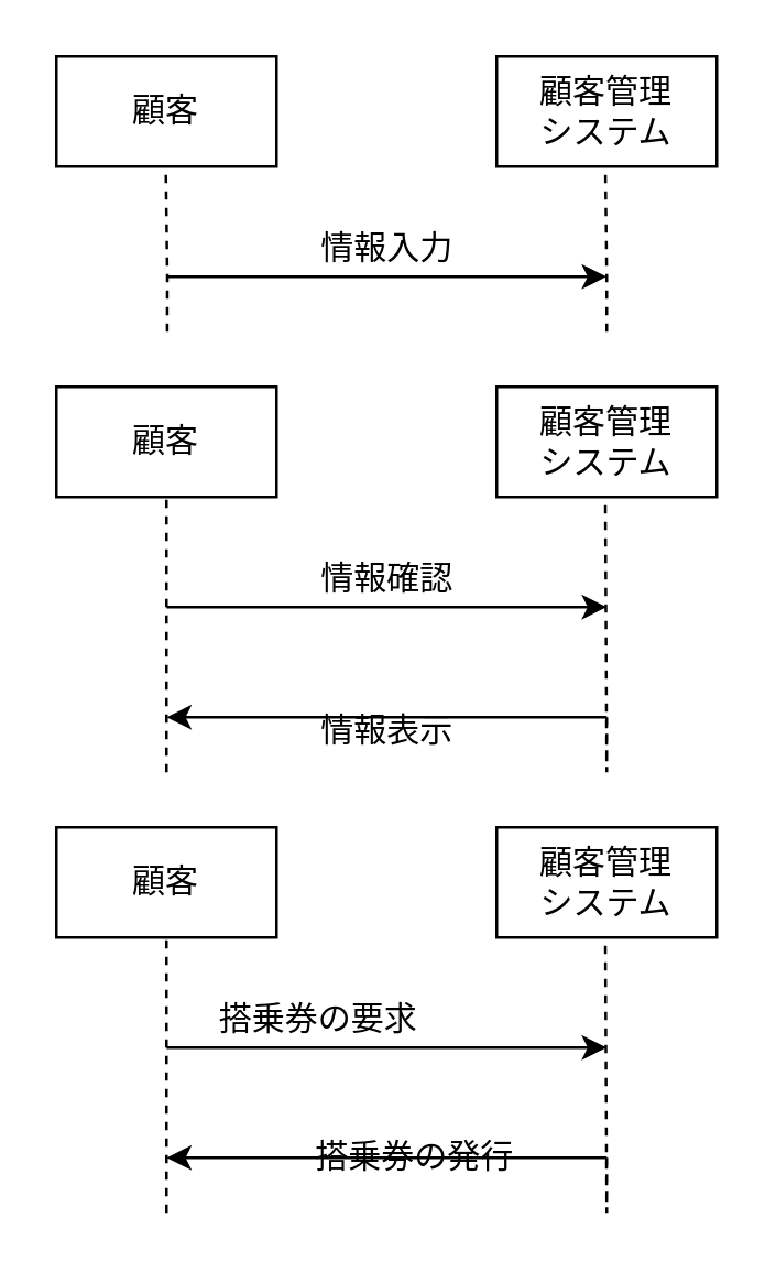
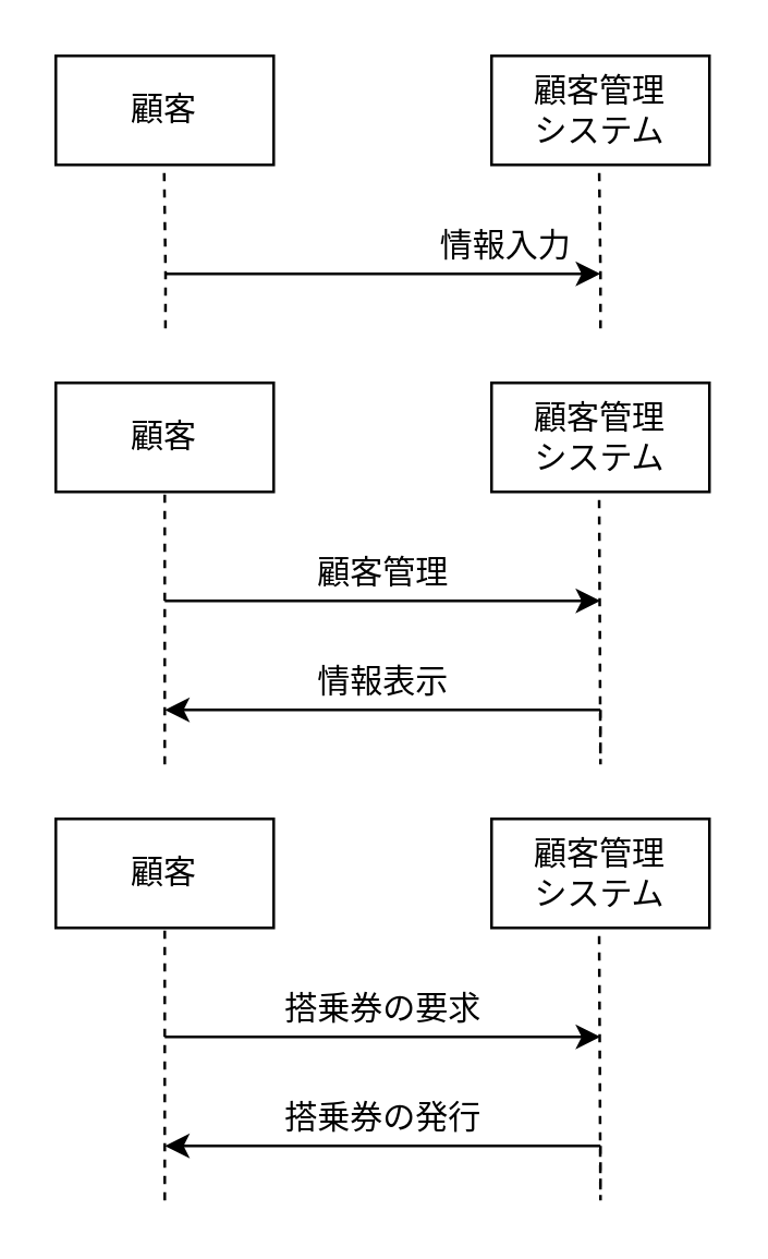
  <mxCell id="0" />
  <mxCell id="1" parent="0" />
  <mxCell id="2" value="顧客" style="rounded=0;whiteSpace=wrap;html=1;" parent="1" vertex="1"><mxGeometry x="20" y="20" width="80" height="40" as="geometry" /></mxCell>
  <mxCell id="3" value="顧客管理&lt;br&gt;システム" style="rounded=0;whiteSpace=wrap;html=1;" parent="1" vertex="1"><mxGeometry x="180" y="20" width="80" height="40" as="geometry" /></mxCell>
  <mxCell id="4" value="" style="endArrow=none;dashed=1;html=1;rounded=0;edgeStyle=orthogonalEdgeStyle;entryX=0.5;entryY=1;entryDx=0;entryDy=0;" parent="1" edge="1"><mxGeometry width="50" height="50" relative="1" as="geometry"><mxPoint x="220" y="120" as="sourcePoint" /><mxPoint x="219.5" y="60" as="targetPoint" /><Array as="points"><mxPoint x="220" y="100" /><mxPoint x="220" y="100" /></Array></mxGeometry></mxCell>
  <mxCell id="5" value="" style="endArrow=classic;html=1;rounded=0;edgeStyle=orthogonalEdgeStyle;" parent="1" edge="1"><mxGeometry width="50" height="50" relative="1" as="geometry"><mxPoint x="60" y="100" as="sourcePoint" /><mxPoint x="220" y="100" as="targetPoint" /></mxGeometry></mxCell>
- <mxCell id="6" value="情報入力" style="text;html=1;align=center;verticalAlign=middle;resizable=0;points=[];autosize=1;strokeColor=none;fillColor=none;" parent="1" vertex="1"><mxGeometry x="110" y="80" width="60" height="20" as="geometry" /></mxCell>
+ <mxCell id="6" value="情報入力" style="text;html=1;align=center;verticalAlign=middle;resizable=0;points=[];autosize=1;strokeColor=none;fillColor=none;" parent="1" vertex="1"><mxGeometry x="155" y="80" width="60" height="20" as="geometry" /></mxCell>
  <mxCell id="7" value="" style="endArrow=classic;html=1;rounded=0;edgeStyle=orthogonalEdgeStyle;" edge="1" parent="1"><mxGeometry width="50" height="50" relative="1" as="geometry"><mxPoint x="60" y="220" as="sourcePoint" /><mxPoint x="220" y="220" as="targetPoint" /></mxGeometry></mxCell>
- <mxCell id="8" value="情報確認" style="text;html=1;align=center;verticalAlign=middle;resizable=0;points=[];autosize=1;strokeColor=none;fillColor=none;" vertex="1" parent="1"><mxGeometry x="110" y="200" width="60" height="20" as="geometry" /></mxCell>
- <mxCell id="9" value="情報表示" style="text;html=1;align=center;verticalAlign=middle;resizable=0;points=[];autosize=1;strokeColor=none;fillColor=none;" vertex="1" parent="1"><mxGeometry x="110" y="255" width="60" height="20" as="geometry" /></mxCell>
+ <mxCell id="8" value="顧客管理" style="text;html=1;align=center;verticalAlign=middle;resizable=0;points=[];autosize=1;strokeColor=none;fillColor=none;" vertex="1" parent="1"><mxGeometry x="110" y="200" width="60" height="20" as="geometry" /></mxCell>
+ <mxCell id="9" value="情報表示" style="text;html=1;align=center;verticalAlign=middle;resizable=0;points=[];autosize=1;strokeColor=none;fillColor=none;" vertex="1" parent="1"><mxGeometry x="110" y="240" width="60" height="20" as="geometry" /></mxCell>
  <mxCell id="10" value="" style="endArrow=classic;html=1;rounded=0;edgeStyle=orthogonalEdgeStyle;" edge="1" parent="1"><mxGeometry width="50" height="50" relative="1" as="geometry"><mxPoint x="220" y="260" as="sourcePoint" /><mxPoint x="60" y="260" as="targetPoint" /></mxGeometry></mxCell>
  <mxCell id="11" value="顧客" style="rounded=0;whiteSpace=wrap;html=1;" vertex="1" parent="1"><mxGeometry x="20" y="140" width="80" height="40" as="geometry" /></mxCell>
  <mxCell id="12" value="顧客管理&lt;br&gt;システム" style="rounded=0;whiteSpace=wrap;html=1;" vertex="1" parent="1"><mxGeometry x="180" y="140" width="80" height="40" as="geometry" /></mxCell>
  <mxCell id="13" value="" style="endArrow=none;dashed=1;html=1;rounded=0;edgeStyle=orthogonalEdgeStyle;entryX=0.5;entryY=1;entryDx=0;entryDy=0;" edge="1" parent="1" target="11"><mxGeometry width="50" height="50" relative="1" as="geometry"><mxPoint x="60" y="280" as="sourcePoint" /><mxPoint x="380" y="250" as="targetPoint" /><Array as="points"><mxPoint x="60" y="270" /><mxPoint x="60" y="270" /></Array></mxGeometry></mxCell>
  <mxCell id="14" value="" style="endArrow=none;dashed=1;html=1;rounded=0;edgeStyle=orthogonalEdgeStyle;entryX=0.5;entryY=1;entryDx=0;entryDy=0;" edge="1" parent="1"><mxGeometry width="50" height="50" relative="1" as="geometry"><mxPoint x="220" y="260" as="sourcePoint" /><mxPoint x="219.5" y="180" as="targetPoint" /><Array as="points"><mxPoint x="220" y="280" /><mxPoint x="220" y="280" /></Array></mxGeometry></mxCell>
  <mxCell id="15" value="" style="endArrow=none;dashed=1;html=1;rounded=0;edgeStyle=orthogonalEdgeStyle;entryX=0.5;entryY=1;entryDx=0;entryDy=0;" edge="1" parent="1"><mxGeometry width="50" height="50" relative="1" as="geometry"><mxPoint x="60.25" y="120" as="sourcePoint" /><mxPoint x="59.75" y="60" as="targetPoint" /><Array as="points"><mxPoint x="60.25" y="100" /><mxPoint x="60.25" y="100" /></Array></mxGeometry></mxCell>
  <mxCell id="16" value="" style="endArrow=classic;html=1;rounded=0;edgeStyle=orthogonalEdgeStyle;" edge="1" parent="1"><mxGeometry width="50" height="50" relative="1" as="geometry"><mxPoint x="60" y="380" as="sourcePoint" /><mxPoint x="220" y="380" as="targetPoint" /></mxGeometry></mxCell>
- <mxCell id="17" value="搭乗券の要求" style="text;html=1;align=center;verticalAlign=middle;resizable=0;points=[];autosize=1;strokeColor=none;fillColor=none;" vertex="1" parent="1"><mxGeometry x="70" y="360" width="90" height="20" as="geometry" /></mxCell>
- <mxCell id="18" value="搭乗券の発行" style="text;html=1;align=center;verticalAlign=middle;resizable=0;points=[];autosize=1;strokeColor=none;fillColor=none;" vertex="1" parent="1"><mxGeometry x="105" y="410" width="90" height="20" as="geometry" /></mxCell>
+ <mxCell id="17" value="搭乗券の要求" style="text;html=1;align=center;verticalAlign=middle;resizable=0;points=[];autosize=1;strokeColor=none;fillColor=none;" vertex="1" parent="1"><mxGeometry x="95" y="360" width="90" height="20" as="geometry" /></mxCell>
+ <mxCell id="18" value="搭乗券の発行" style="text;html=1;align=center;verticalAlign=middle;resizable=0;points=[];autosize=1;strokeColor=none;fillColor=none;" vertex="1" parent="1"><mxGeometry x="95" y="400" width="90" height="20" as="geometry" /></mxCell>
  <mxCell id="19" value="" style="endArrow=classic;html=1;rounded=0;edgeStyle=orthogonalEdgeStyle;" edge="1" parent="1"><mxGeometry width="50" height="50" relative="1" as="geometry"><mxPoint x="220" y="420" as="sourcePoint" /><mxPoint x="60" y="420" as="targetPoint" /></mxGeometry></mxCell>
  <mxCell id="20" value="顧客" style="rounded=0;whiteSpace=wrap;html=1;" vertex="1" parent="1"><mxGeometry x="20" y="300" width="80" height="40" as="geometry" /></mxCell>
  <mxCell id="21" value="顧客管理&lt;br&gt;システム" style="rounded=0;whiteSpace=wrap;html=1;" vertex="1" parent="1"><mxGeometry x="180" y="300" width="80" height="40" as="geometry" /></mxCell>
  <mxCell id="22" value="" style="endArrow=none;dashed=1;html=1;rounded=0;edgeStyle=orthogonalEdgeStyle;entryX=0.5;entryY=1;entryDx=0;entryDy=0;" edge="1" parent="1" target="20"><mxGeometry width="50" height="50" relative="1" as="geometry"><mxPoint x="60" y="440" as="sourcePoint" /><mxPoint x="380" y="410" as="targetPoint" /><Array as="points"><mxPoint x="60" y="430" /><mxPoint x="60" y="430" /></Array></mxGeometry></mxCell>
  <mxCell id="23" value="" style="endArrow=none;dashed=1;html=1;rounded=0;edgeStyle=orthogonalEdgeStyle;entryX=0.5;entryY=1;entryDx=0;entryDy=0;" edge="1" parent="1"><mxGeometry width="50" height="50" relative="1" as="geometry"><mxPoint x="220" y="420" as="sourcePoint" /><mxPoint x="219.5" y="340" as="targetPoint" /><Array as="points"><mxPoint x="220" y="440" /><mxPoint x="220" y="440" /></Array></mxGeometry></mxCell>
